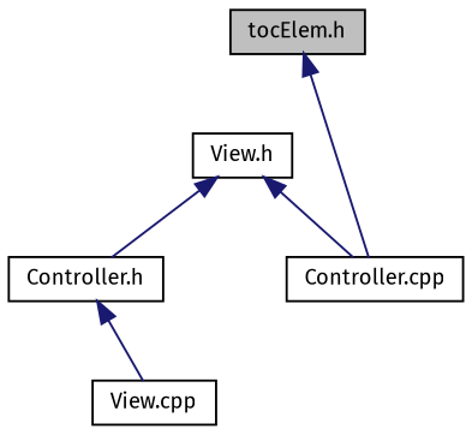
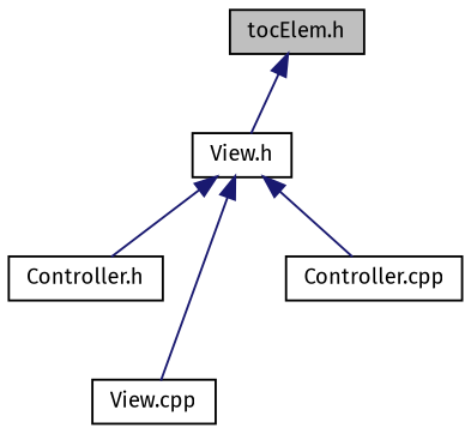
  digraph {
    fontname="Fira Sans"
    node [color=black fillcolor=white fontname="Fira Sans" fontsize=10 shape=record style=filled]
    edge [color=midnightblue dir=back fontname="Fira Sans" fontsize=10 labelfontname=Helvetica labelfontsize=10 style=solid]
    n1 [fillcolor=grey75 fontcolor=black height=0.2 label="tocElem.h" width=0.4]
    n2 [height=0.2 label="View.h" width=0.4]
    n3 [height=0.2 label="Controller.h" width=0.4]
    n4 [height=0.2 label="View.cpp" width=0.4]
    n5 [height=0.2 label="Controller.cpp" width=0.4]
-   n1 -> n5
+   n1 -> n2
    n2 -> n3
-   n3 -> n4
+   n2 -> n4
    n2 -> n5
  }
